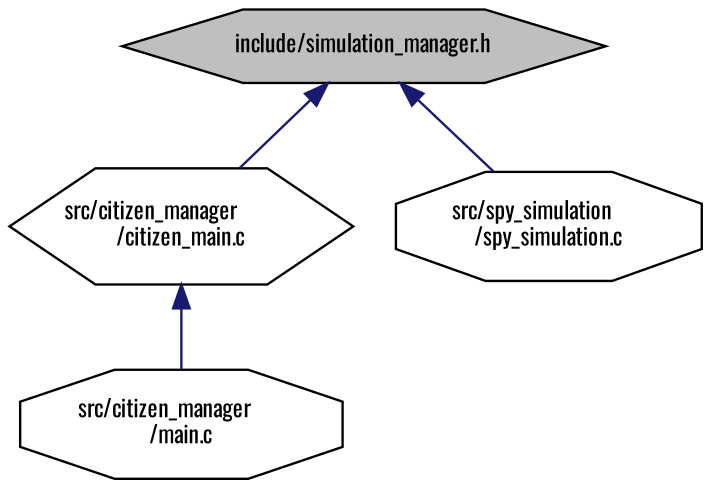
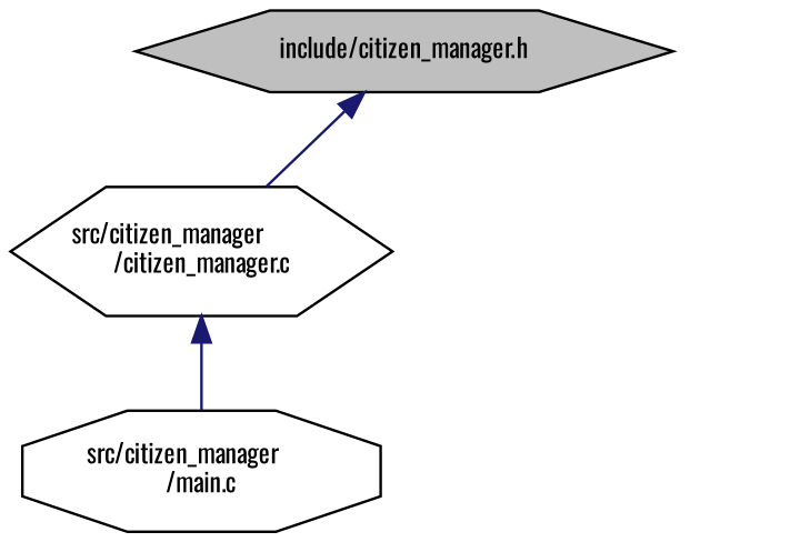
  digraph {
    fontname=Oswald
    node [color=black fillcolor=white fontname=Oswald fontsize=10 shape=hexagon style=filled]
    edge [color=midnightblue dir=back fontname=Oswald fontsize=10 labelfontname=Helvetica labelfontsize=10 style=solid]
-   n1 [fillcolor=grey75 fontcolor=black height=0.2 label="include/simulation_manager.h" width=0.4]
-   n2 [height=0.2 label="src/citizen_manager\l/citizen_main.c" width=0.4]
-   n3 [height=0.2 label="src/spy_simulation\l/spy_simulation.c" shape=octagon width=0.4]
+   n1 [fillcolor=grey75 fontcolor=black height=0.2 label="include/citizen_manager.h" width=0.4]
+   n2 [height=0.2 label="src/citizen_manager\l/citizen_manager.c" width=0.4]
    n4 [height=0.2 label="src/citizen_manager\l/main.c" shape=octagon width=0.4]
    n1 -> n2
-   n1 -> n3
    n2 -> n4
  }
